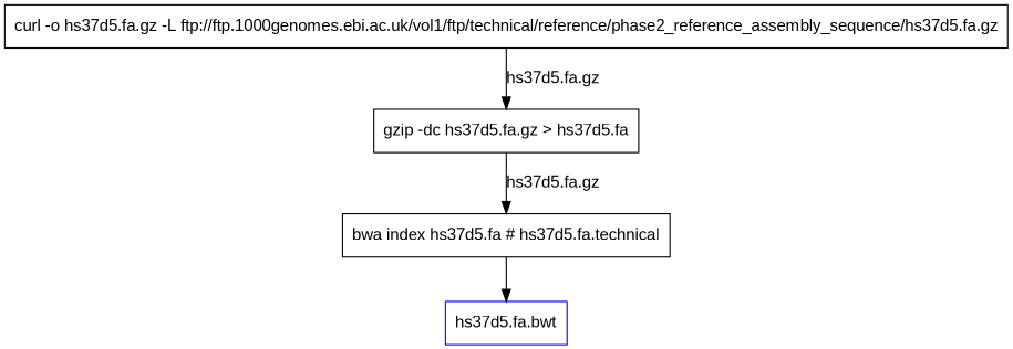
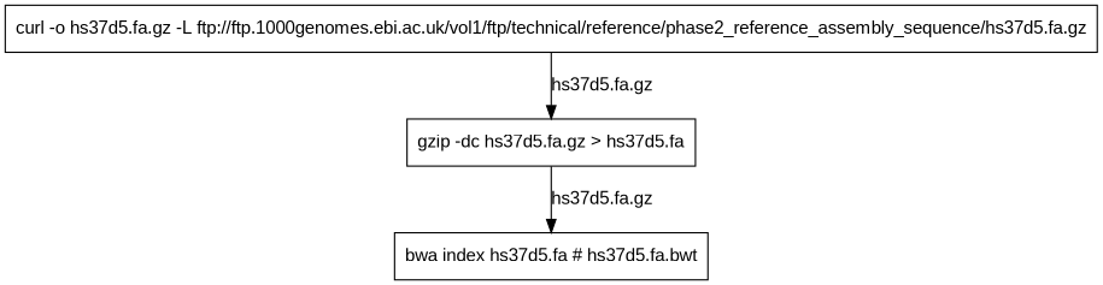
  digraph {
    fontname="Liberation Sans"
    node [fontname="Liberation Sans" shape=box]
    edge [fontname="Liberation Sans"]
    n1 [label="curl -o hs37d5.fa.gz -L ftp://ftp.1000genomes.ebi.ac.uk/vol1/ftp/technical/reference/phase2_reference_assembly_sequence/hs37d5.fa.gz"]
    n2 [label="gzip -dc hs37d5.fa.gz > hs37d5.fa"]
-   n3 [label="bwa index hs37d5.fa # hs37d5.fa.technical"]
-   n4 [color=blue label="hs37d5.fa.bwt"]
+   n3 [label="bwa index hs37d5.fa # hs37d5.fa.bwt"]
    n1 -> n2 [label="hs37d5.fa.gz"]
    n2 -> n3 [label="hs37d5.fa.gz"]
-   n3 -> n4
  }
